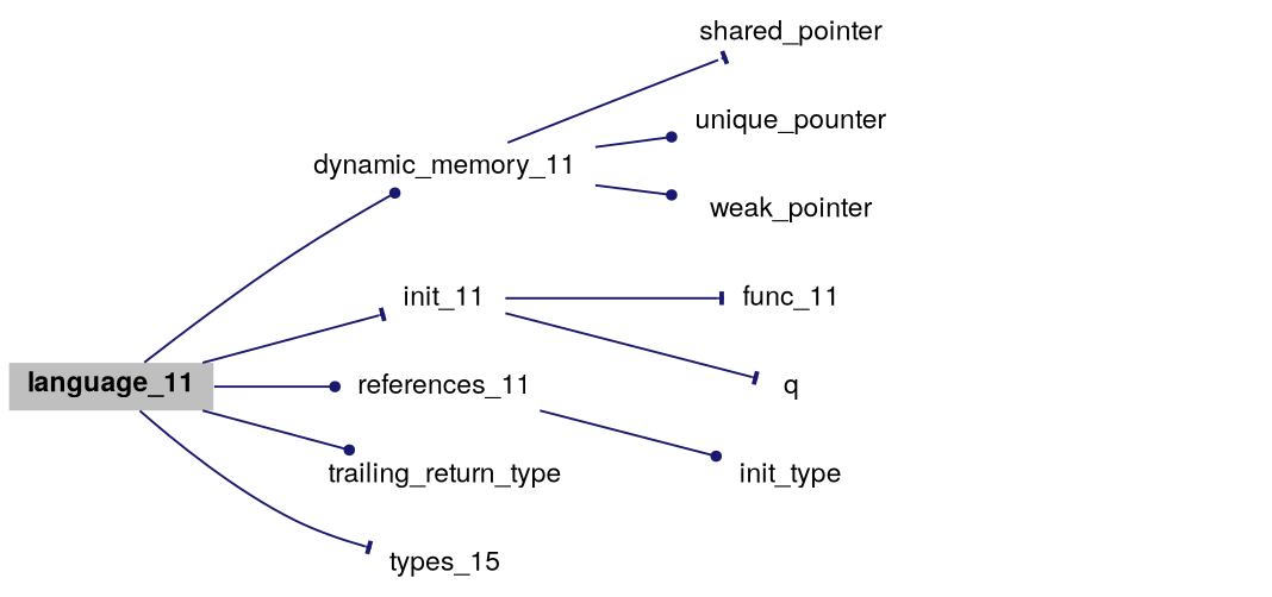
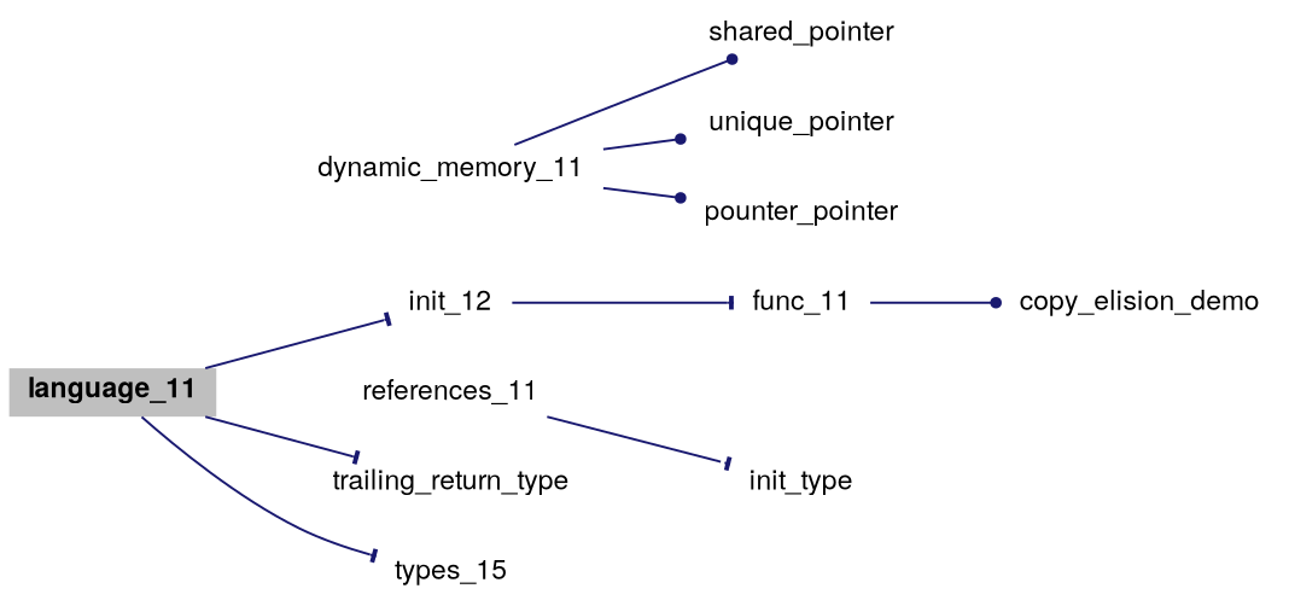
  digraph {
    rankdir=LR
    node [color=teal fontname="Helvetica,Arial,sans-serif" fontsize=12 shape=plaintext]
    edge [arrowhead=dot arrowsize=0.5 arrowtail=open color=midnightblue fontname="Helvetica,Arial,sans-serif" fontsize=15 labelfontsize=15 style=solid]
    n1 [color=black fillcolor=grey75 fontcolor=black height=0.2 label=<<b>language_11</b>> style=filled width=0.4]
    n2 [height=0.2 label=dynamic_memory_11 width=0.4]
-   n3 [height=0.2 label=init_11 width=0.4]
+   n3 [height=0.2 label=init_12 width=0.4]
    n4 [color=gray40 height=0.2 label=references_11 width=0.4]
    n5 [height=0.2 label=trailing_return_type width=0.4]
    n6 [height=0.2 label=types_15 width=0.4]
    n7 [height=0.2 label=shared_pointer width=0.4]
-   n8 [height=0.2 label=unique_pounter width=0.4]
-   n9 [color=gray40 height=0.2 label=weak_pointer width=0.4]
+   n8 [height=0.2 label=unique_pointer width=0.4]
+   n9 [color=gray40 height=0.2 label=pounter_pointer width=0.4]
    n10 [color=gray40 height=0.2 label=func_11 width=0.4]
-   n12 [height=0.2 label=q width=0.4]
+   n11 [color=gray40 height=0.2 label=copy_elision_demo width=0.4]
    n13 [color=gray40 height=0.2 label=init_type width=0.4]
-   n1 -> n2
    n1 -> n3 [arrowhead=tee]
-   n1 -> n4
-   n1 -> n5
+   n1 -> n5 [arrowhead=tee]
    n1 -> n6 [arrowhead=tee]
-   n2 -> n7 [arrowhead=tee]
+   n2 -> n7
    n2 -> n8
    n2 -> n9
    n3 -> n10 [arrowhead=tee]
-   n3 -> n12 [arrowhead=tee]
-   n4 -> n13
+   n4 -> n13 [arrowhead=tee]
+   n10 -> n11
  }
